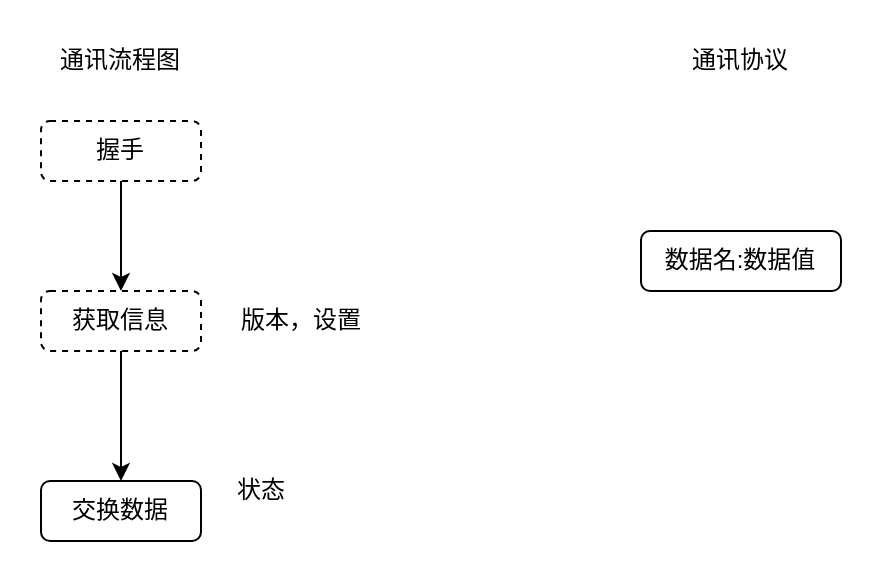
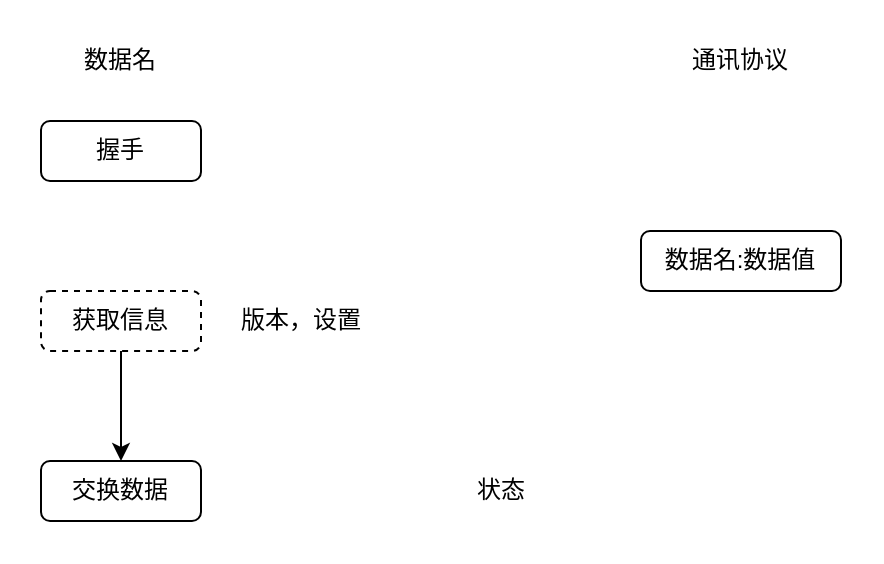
  <mxCell id="0" />
  <mxCell id="1" parent="0" />
  <mxCell id="2" value="数据名:数据值" style="rounded=1;whiteSpace=wrap;html=1;" vertex="1" parent="1"><mxGeometry x="320" y="115" width="100" height="30" as="geometry" /></mxCell>
- <mxCell id="3" value="通讯流程图" style="text;html=1;strokeColor=none;fillColor=none;align=center;verticalAlign=middle;whiteSpace=wrap;rounded=0;" vertex="1" parent="1"><mxGeometry x="20" y="20" width="80" height="20" as="geometry" /></mxCell>
- <mxCell id="4" style="edgeStyle=orthogonalEdgeStyle;rounded=0;orthogonalLoop=1;jettySize=auto;html=1;exitX=0.5;exitY=1;exitDx=0;exitDy=0;" edge="1" parent="1" source="5" target="7"><mxGeometry relative="1" as="geometry" /></mxCell>
- <mxCell id="5" value="握手" style="rounded=1;whiteSpace=wrap;html=1;dashed=1;" vertex="1" parent="1"><mxGeometry x="20" y="60" width="80" height="30" as="geometry" /></mxCell>
+ <mxCell id="3" value="数据名" style="text;html=1;strokeColor=none;fillColor=none;align=center;verticalAlign=middle;whiteSpace=wrap;rounded=0;" vertex="1" parent="1"><mxGeometry x="20" y="20" width="80" height="20" as="geometry" /></mxCell>
+ <mxCell id="5" value="握手" style="rounded=1;whiteSpace=wrap;html=1;" vertex="1" parent="1"><mxGeometry x="20" y="60" width="80" height="30" as="geometry" /></mxCell>
  <mxCell id="6" style="edgeStyle=orthogonalEdgeStyle;rounded=0;orthogonalLoop=1;jettySize=auto;html=1;" edge="1" parent="1" source="7" target="8"><mxGeometry relative="1" as="geometry" /></mxCell>
  <mxCell id="7" value="获取信息" style="rounded=1;whiteSpace=wrap;html=1;dashed=1;" vertex="1" parent="1"><mxGeometry x="20" y="145" width="80" height="30" as="geometry" /></mxCell>
- <mxCell id="8" value="交换数据" style="rounded=1;whiteSpace=wrap;html=1;" vertex="1" parent="1"><mxGeometry x="20" y="240" width="80" height="30" as="geometry" /></mxCell>
+ <mxCell id="8" value="交换数据" style="rounded=1;whiteSpace=wrap;html=1;" vertex="1" parent="1"><mxGeometry x="20" y="230" width="80" height="30" as="geometry" /></mxCell>
  <mxCell id="9" value="版本，设置" style="text;html=1;align=center;verticalAlign=middle;resizable=0;points=[];autosize=1;" vertex="1" parent="1"><mxGeometry x="110" y="150" width="80" height="20" as="geometry" /></mxCell>
- <mxCell id="10" value="状态" style="text;html=1;align=center;verticalAlign=middle;resizable=0;points=[];autosize=1;" vertex="1" parent="1"><mxGeometry x="110" y="235" width="40" height="20" as="geometry" /></mxCell>
+ <mxCell id="10" value="状态" style="text;html=1;align=center;verticalAlign=middle;resizable=0;points=[];autosize=1;" vertex="1" parent="1"><mxGeometry x="230" y="235" width="40" height="20" as="geometry" /></mxCell>
  <mxCell id="11" value="通讯协议" style="text;html=1;strokeColor=none;fillColor=none;align=center;verticalAlign=middle;whiteSpace=wrap;rounded=0;" vertex="1" parent="1"><mxGeometry x="330" y="20" width="80" height="20" as="geometry" /></mxCell>
